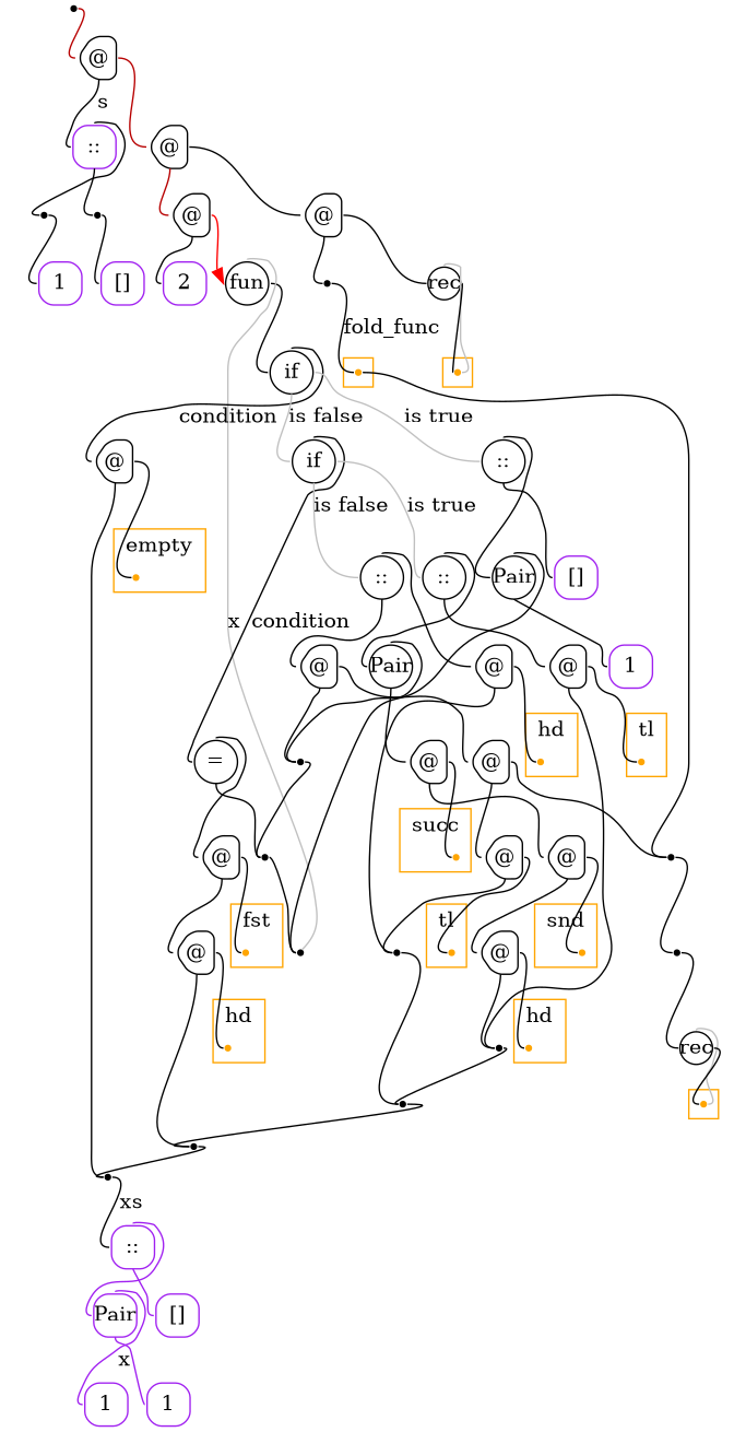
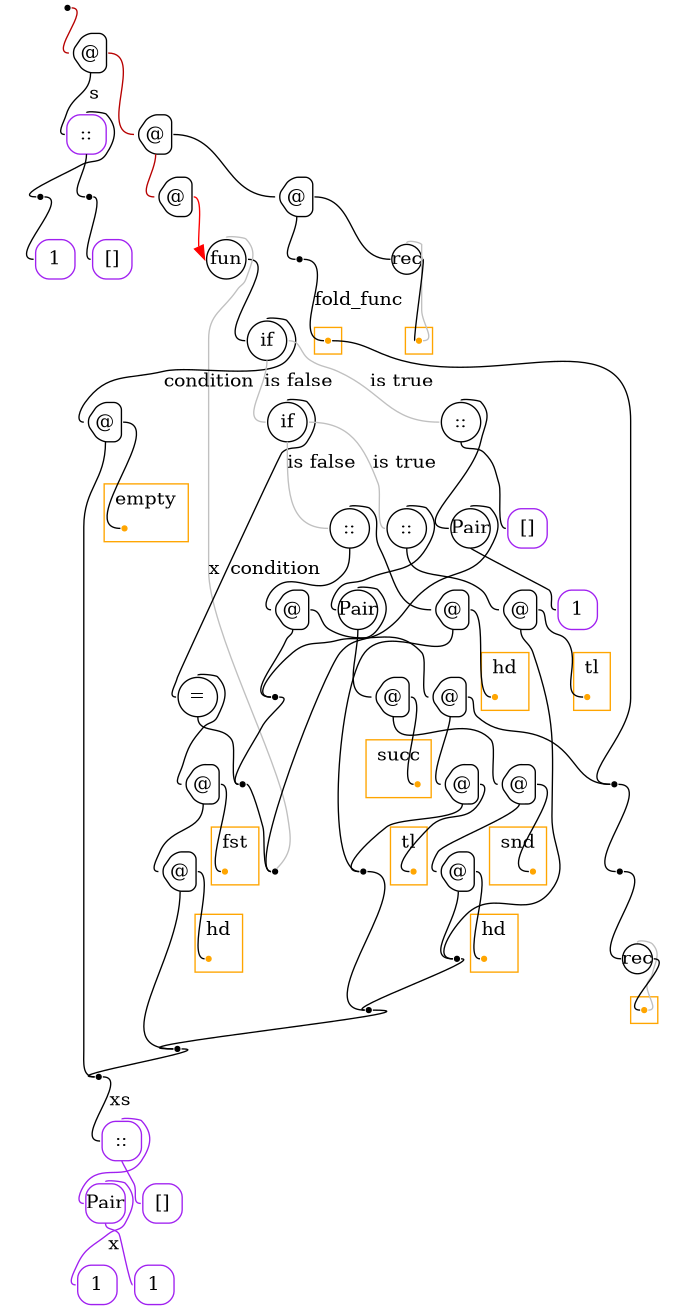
  digraph {
    labeldistance=0
    nodesep=.175
    rankdir=TB
    ranksep=.175
    node [color="#000000" fixedsize=true orientation=90 shape=point style=rounded]
    edge [arrowhead=none arrowtail=none headport=w tailport=e]
    ndcluster_nd174 [color=orange style=""]
    ndcluster_nd383 [color=orange style=""]
    ndcluster_nd700 [color=orange style=""]
    ndcluster_nd795 [color=orange style=""]
    ndcluster_nd814 [color=orange style=""]
    ndcluster_nd870 [color=orange style=""]
    ndcluster_nd821 [color=orange style=""]
    ndcluster_nd830 [color=orange style=""]
    ndcluster_nd837 [color=orange style=""]
    ndcluster_nd844 [color=orange style=""]
    ndcluster_nd851 [color=orange style=""]
    ndcluster_nd860 [color=orange style=""]
    nd1 [color="" orientation="" style=""]
    n14 [height=.4 label="@" shape=house width=.4]
    n15 [color=purple height=.4 label=1 shape=square width=.4]
-   n16 [color=purple height=.4 label=2 shape=square width=.4]
    n17 [color=purple height=.4 label=1 shape=square width=.4]
    n18 [color=purple height=.4 label="[]" shape=square width=.4]
    n19 [label=" " color=""]
    n20 [height=.3 label=rec shape=circle width=.3 orientation=""]
    n21 [label=" " color=""]
    n22 [color=purple height=.4 label=1 shape=square width=.4]
    n23 [color=purple height=.4 label="[]" shape=square width=.4]
    n24 [color=purple height=.4 label=Pair shape=square width=.4]
    n25 [color=purple height=.4 label="::" shape=square width=.4]
    n26 [height=.3 label=rec shape=circle width=.3 orientation=""]
    n27 [height=.4 label="@" shape=house width=.4]
    n28 [color=purple height=.4 label="::" shape=square width=.4]
    n29 [height=.4 label="@" shape=house width=.4]
    n30 [height=.4 label="@" shape=house width=.4]
    n31 [label=" " color=""]
    n32 [height=.4 label=fun shape=circle width=.4 orientation=""]
    n33 [label=" " color=""]
    n34 [label=" " color=""]
    n35 [height=.4 label=if shape=circle width=.4 orientation=""]
    n36 [label=" " color=""]
    n37 [height=.4 label="@" shape=house width=.4]
    n38 [height=.4 label="::" shape=circle width=.4 orientation=""]
    n39 [height=.4 label=if shape=circle width=.4 orientation=""]
    n40 [label=" " color=""]
    n41 [height=.4 label=Pair shape=circle width=.4 orientation=""]
    n42 [color=purple height=.4 label="[]" shape=square width=.4]
    n43 [color=purple height=.4 label=1 shape=square width=.4]
    n44 [height=.4 label="=" shape=circle width=.4 orientation=""]
    n45 [height=.4 label="::" shape=circle width=.4 orientation=""]
    n46 [height=.4 label="::" shape=circle width=.4 orientation=""]
    n47 [height=.4 label="@" shape=house width=.4]
    n48 [label=" " color=""]
    n49 [height=.4 label="@" shape=house width=.4]
    n50 [label=" " color=""]
    n51 [height=.4 label=Pair shape=circle width=.4 orientation=""]
    n52 [height=.4 label="@" shape=house width=.4]
    n53 [height=.4 label="@" shape=house width=.4]
    n54 [label=" " color=""]
    n55 [height=.4 label="@" shape=house width=.4]
    n56 [height=.4 label="@" shape=house width=.4]
    n57 [label=" " color=""]
    n58 [label=" " color=""]
    n59 [height=.4 label="@" shape=house width=.4]
    n60 [height=.4 label="@" shape=house width=.4]
    n61 [label=" " color=""]
    n62 [height=.4 label="@" shape=house width=.4]
    n63 [height=.4 label="@" shape=house width=.4]
    subgraph cluster_1 {
      color=orange
      style=fill
      ndcluster_nd174
    }
    subgraph cluster_2 {
      color=orange
      label=fst
      style=fill
      ndcluster_nd814
    }
    subgraph cluster_3 {
      color=orange
      style=fill
      ndcluster_nd383
    }
    subgraph cluster_4 {
      color=orange
      style=fill
      ndcluster_nd700
    }
    subgraph cluster_5 {
      color=orange
      label=empty
      style=fill
      ndcluster_nd795
    }
    subgraph cluster_6 {
      color=orange
      label=tl
      style=fill
      ndcluster_nd870
    }
    subgraph cluster_7 {
      color=orange
      label=hd
      style=fill
      ndcluster_nd821
    }
    subgraph cluster_8 {
      color=orange
      label=succ
      style=fill
      ndcluster_nd830
    }
    subgraph cluster_9 {
      color=orange
      label=snd
      style=fill
      ndcluster_nd837
    }
    subgraph cluster_10 {
      color=orange
      label=hd
      style=fill
      ndcluster_nd844
    }
    subgraph cluster_11 {
      color=orange
      label=tl
      style=fill
      ndcluster_nd851
    }
    subgraph cluster_12 {
      color=orange
      label=hd
      style=fill
      ndcluster_nd860
    }
    ndcluster_nd174 -> n19
    nd1 -> n14 [color="#b70000"]
    n14 -> n27 [color="#b70000"]
    n14 -> n28 [label=s tailport=s]
    n19 -> n21
    n20 -> ndcluster_nd383 [color=grey dir=back headport=e tailport=n]
    n20 -> ndcluster_nd383
    n21 -> n20 [color=black]
    n24 -> n15 [color=purple label=x tailport=n]
    n24 -> n22 [color=purple tailport=s]
    n25 -> n23 [color=purple tailport=s]
    n25 -> n24 [color=purple tailport=n]
    n26 -> ndcluster_nd700 [color=grey dir=back headport=e tailport=n]
    n26 -> ndcluster_nd700
    n27 -> n29
    n27 -> n30 [color="#b70000" tailport=s]
    n28 -> n33 [tailport=n]
    n28 -> n34 [tailport=s]
    n29 -> n26 [color=black]
    n29 -> n31 [tailport=s]
-   n30 -> n16 [tailport=s]
    n30 -> n32 [arrowhead=normal color=red]
    n31 -> ndcluster_nd174 [label=fold_func]
    n32 -> n35
    n32 -> n36 [color=grey dir=back headport=ne label=x tailport=n]
    n33 -> n17
    n34 -> n18
    n35 -> n37 [label=condition tailport=n]
    n35 -> n38 [color=grey label="is true"]
    n35 -> n39 [color=grey label="is false" tailport=s]
    n37 -> ndcluster_nd795
    n37 -> n40 [tailport=s]
    n38 -> n41 [tailport=n]
    n38 -> n42 [tailport=s]
    n39 -> n44 [label=condition tailport=n]
    n39 -> n45 [color=grey label="is true"]
    n39 -> n46 [color=grey label="is false" tailport=s]
    n40 -> n25 [label=xs]
    n41 -> n36 [tailport=n]
    n41 -> n43 [tailport=s]
    n44 -> n47 [tailport=n]
    n44 -> n48 [tailport=s]
    n45 -> n51 [tailport=n]
    n45 -> n52 [tailport=s]
    n46 -> n59 [tailport=n]
    n46 -> n60 [tailport=s]
    n47 -> ndcluster_nd814
    n47 -> n49 [tailport=s]
    n48 -> n36
    n49 -> ndcluster_nd821
    n49 -> n50 [tailport=s]
    n50 -> n40
    n51 -> n53 [tailport=s]
    n51 -> n54 [tailport=n]
    n52 -> ndcluster_nd851
    n52 -> n57 [tailport=s]
    n53 -> ndcluster_nd830
    n53 -> n55 [tailport=s]
    n54 -> n48
    n55 -> ndcluster_nd837
    n55 -> n56 [tailport=s]
    n56 -> ndcluster_nd844
    n56 -> n57 [tailport=s]
    n57 -> n58
    n58 -> n50
    n59 -> ndcluster_nd860
    n59 -> n61 [tailport=s]
    n60 -> n54 [tailport=s]
    n60 -> n62
    n61 -> n58
    n62 -> n19
    n62 -> n63 [tailport=s]
    n63 -> ndcluster_nd870
    n63 -> n61 [tailport=s]
  }
